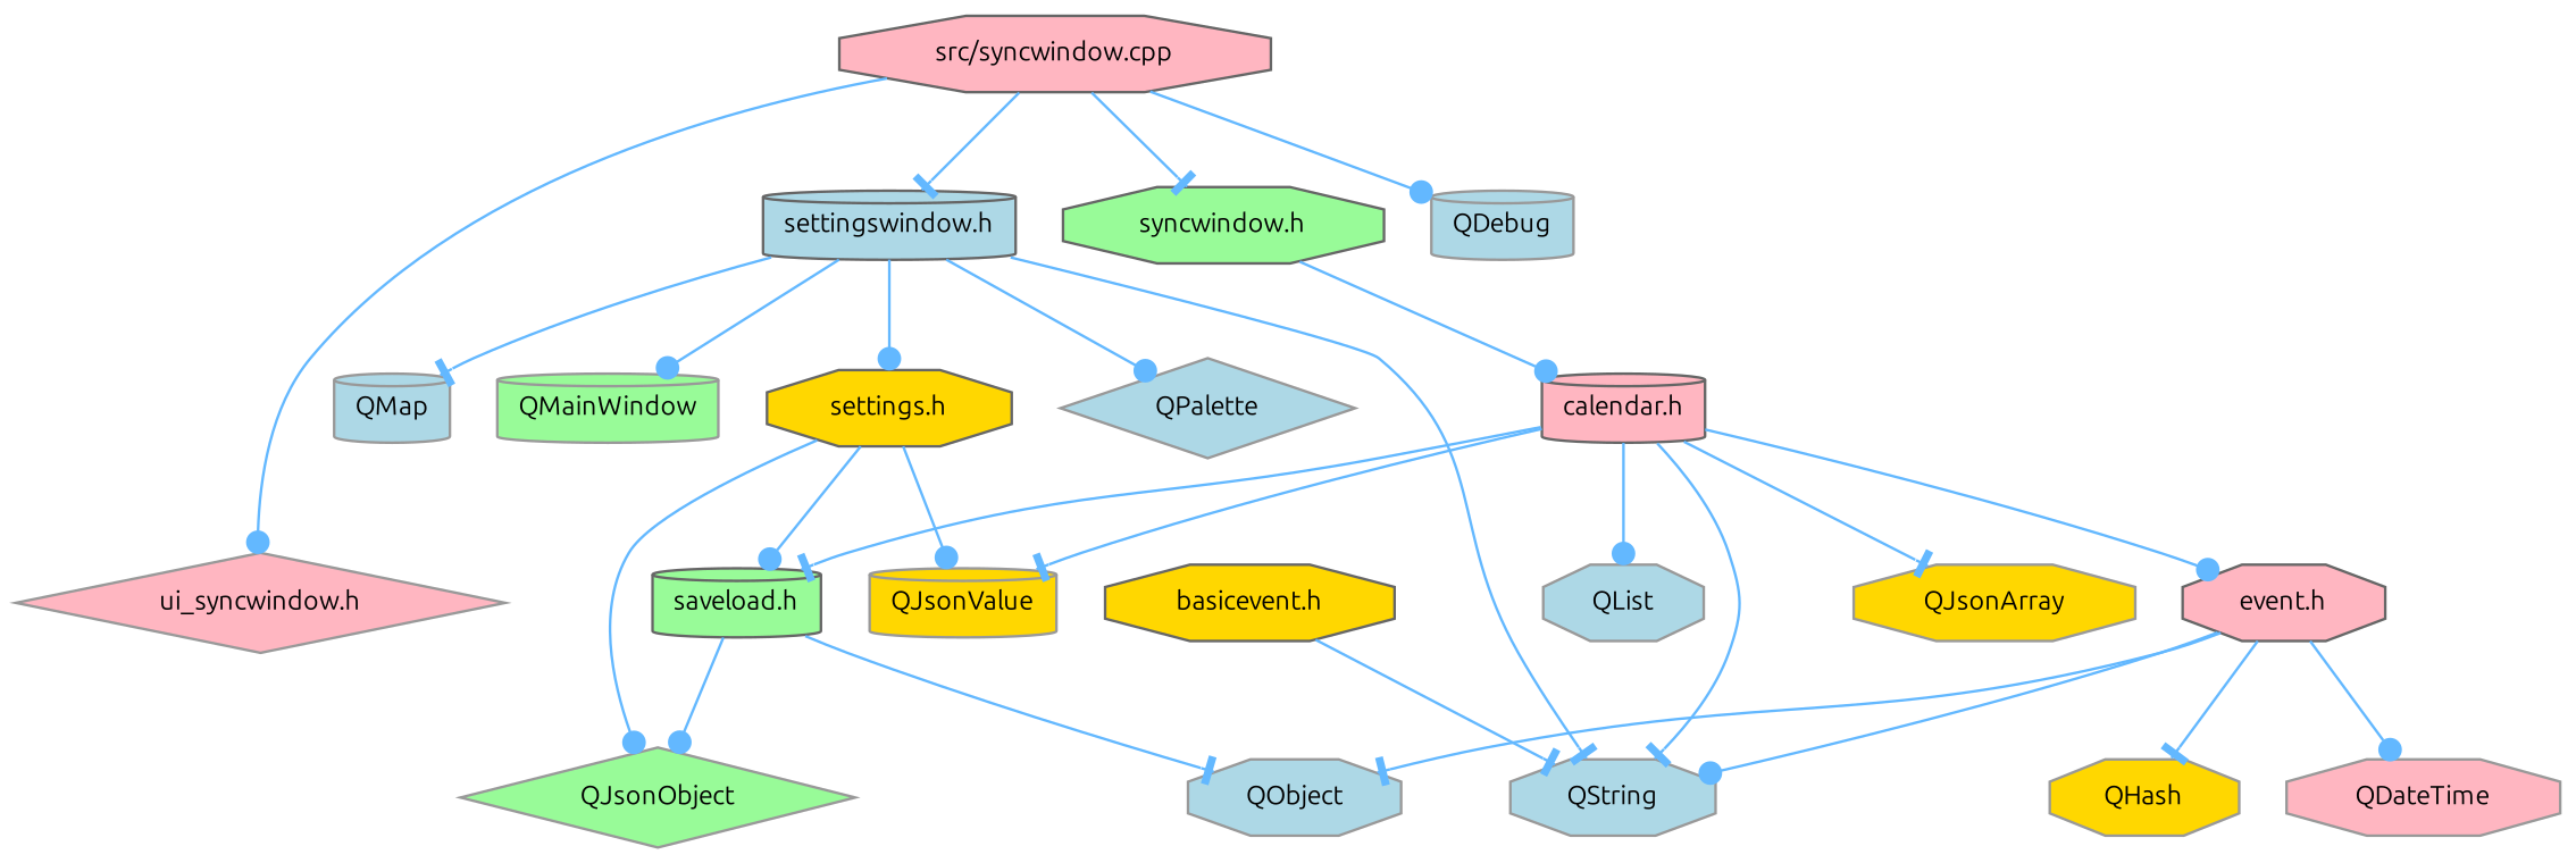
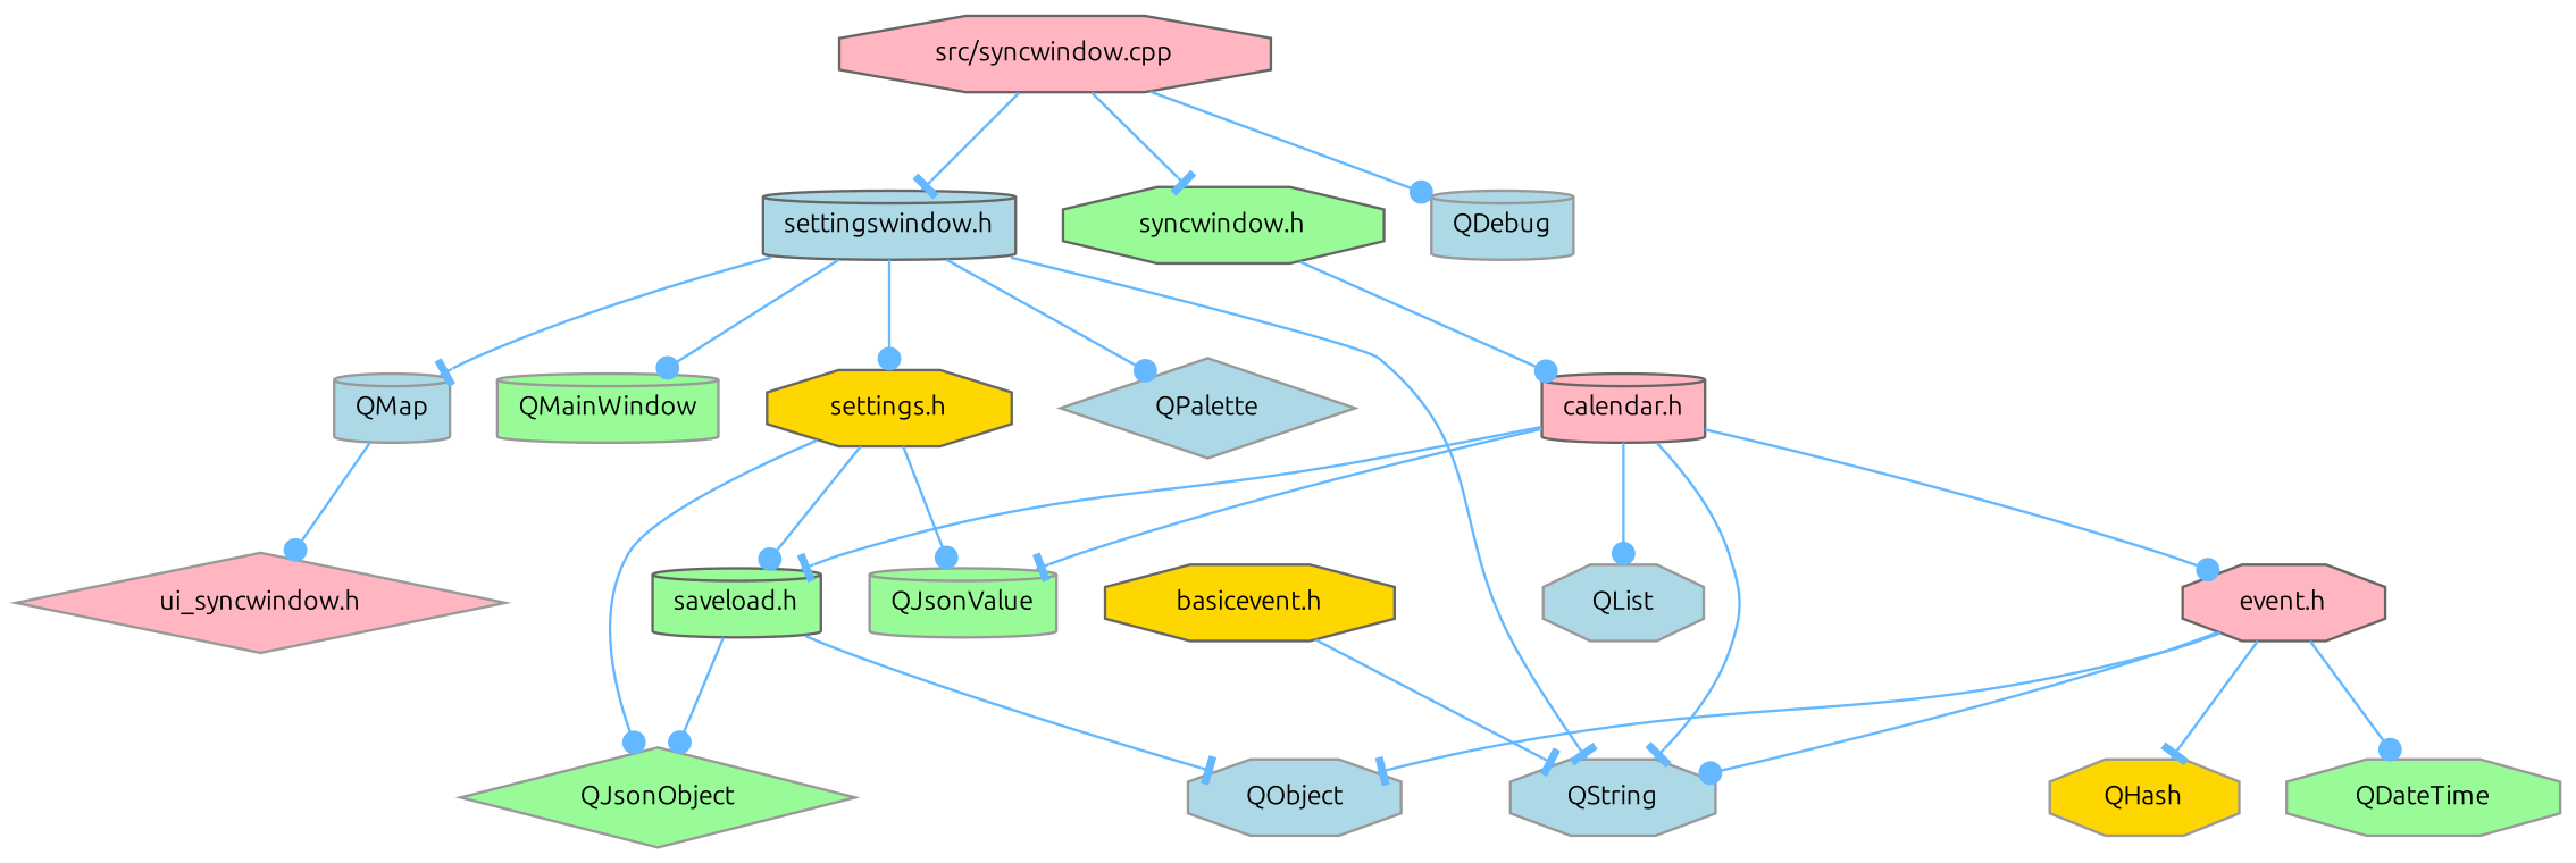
  digraph {
    fontname=Ubuntu
    node [color=grey60 fillcolor=lightblue fontname=Ubuntu fontsize=10 shape=octagon style=filled]
    edge [arrowhead=dot color=steelblue1 fontname=Ubuntu fontsize=10 labelfontname=Helvetica labelfontsize=10 style=solid]
    n1 [color=gray40 fillcolor=lightpink fontcolor=black height=0.2 label="src/syncwindow.cpp" width=0.4]
    n2 [color=grey40 fillcolor=palegreen height=0.2 label="syncwindow.h" width=0.4]
    n3 [color=grey40 height=0.2 label="settingswindow.h" shape=cylinder width=0.4]
    n4 [fillcolor=lightpink height=0.2 label="ui_syncwindow.h" shape=diamond width=0.4]
    n5 [height=0.2 label=QDebug shape=cylinder width=0.4]
    n6 [color=grey40 fillcolor=lightpink height=0.2 label="calendar.h" shape=cylinder width=0.4]
    n7 [height=0.2 label=QString width=0.4]
    n8 [fillcolor=palegreen height=0.2 label=QMainWindow shape=cylinder width=0.4]
    n9 [height=0.2 label=QMap shape=cylinder width=0.4]
    n10 [height=0.2 label=QPalette shape=diamond width=0.4]
    n11 [color=grey40 fillcolor=gold height=0.2 label="settings.h" width=0.4]
    n12 [color=grey40 fillcolor=lightpink height=0.2 label="event.h" width=0.4]
    n13 [color=grey40 fillcolor=palegreen height=0.2 label="saveload.h" shape=cylinder width=0.4]
-   n14 [fillcolor=gold height=0.2 label=QJsonArray width=0.4]
-   n15 [fillcolor=gold height=0.2 label=QJsonValue shape=cylinder width=0.4]
+   n15 [fillcolor=palegreen height=0.2 label=QJsonValue shape=cylinder width=0.4]
    n16 [height=0.2 label=QList width=0.4]
-   n17 [fillcolor=lightpink height=0.2 label=QDateTime width=0.4]
+   n17 [fillcolor=palegreen height=0.2 label=QDateTime width=0.4]
    n18 [fillcolor=gold height=0.2 label=QHash width=0.4]
    n19 [height=0.2 label=QObject width=0.4]
    n20 [fillcolor=palegreen height=0.2 label=QJsonObject shape=diamond width=0.4]
    n21 [color=grey40 fillcolor=gold height=0.2 label="basicevent.h" width=0.4]
    n1 -> n2 [arrowhead=tee]
    n1 -> n3 [arrowhead=tee]
-   n1 -> n4
+   n9 -> n4
    n1 -> n5
    n2 -> n6
    n3 -> n7 [arrowhead=tee]
    n3 -> n8
    n3 -> n9 [arrowhead=tee]
    n3 -> n10
    n3 -> n11
    n6 -> n7 [arrowhead=tee]
    n6 -> n12
    n6 -> n13 [arrowhead=tee]
-   n6 -> n14 [arrowhead=tee]
    n6 -> n15 [arrowhead=tee]
    n6 -> n16
    n11 -> n13
    n11 -> n15
    n11 -> n20
    n12 -> n7
    n12 -> n17
    n12 -> n18 [arrowhead=tee]
    n12 -> n19 [arrowhead=tee]
    n13 -> n19 [arrowhead=tee]
    n13 -> n20
    n21 -> n7 [arrowhead=tee]
  }
